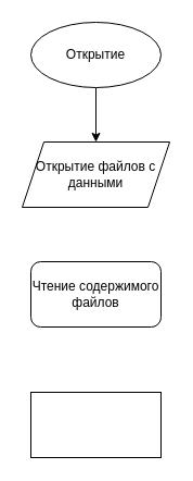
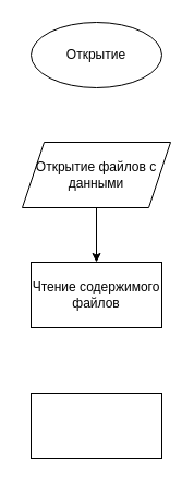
  <mxCell id="0" />
  <mxCell id="1" parent="0" />
- <mxCell id="2" style="edgeStyle=orthogonalEdgeStyle;rounded=0;orthogonalLoop=1;jettySize=auto;html=1;entryX=0.5;entryY=0;entryDx=0;entryDy=0;" edge="1" parent="1" source="3" target="5"><mxGeometry relative="1" as="geometry" /></mxCell>
  <mxCell id="3" value="Открытие" style="ellipse;whiteSpace=wrap;html=1;" vertex="1" parent="1"><mxGeometry x="28" y="20" width="120" height="60" as="geometry" /></mxCell>
+ <mxCell id="4" style="edgeStyle=orthogonalEdgeStyle;rounded=0;orthogonalLoop=1;jettySize=auto;html=1;entryX=0.5;entryY=0;entryDx=0;entryDy=0;" edge="1" parent="1" source="5" target="6"><mxGeometry relative="1" as="geometry" /></mxCell>
  <mxCell id="5" value="Открытие файлов с данными" style="shape=parallelogram;perimeter=parallelogramPerimeter;whiteSpace=wrap;html=1;fixedSize=1;" vertex="1" parent="1"><mxGeometry x="20" y="130" width="136" height="60" as="geometry" /></mxCell>
- <mxCell id="6" value="Чтение содержимого файлов" style="whiteSpace=wrap;html=1;rounded=1;" vertex="1" parent="1"><mxGeometry x="28" y="240" width="120" height="60" as="geometry" /></mxCell>
+ <mxCell id="6" value="Чтение содержимого файлов" style="rounded=0;whiteSpace=wrap;html=1;" vertex="1" parent="1"><mxGeometry x="28" y="240" width="120" height="60" as="geometry" /></mxCell>
  <mxCell id="7" value="" style="rounded=0;whiteSpace=wrap;html=1;" vertex="1" parent="1"><mxGeometry x="28" y="360" width="120" height="60" as="geometry" /></mxCell>
